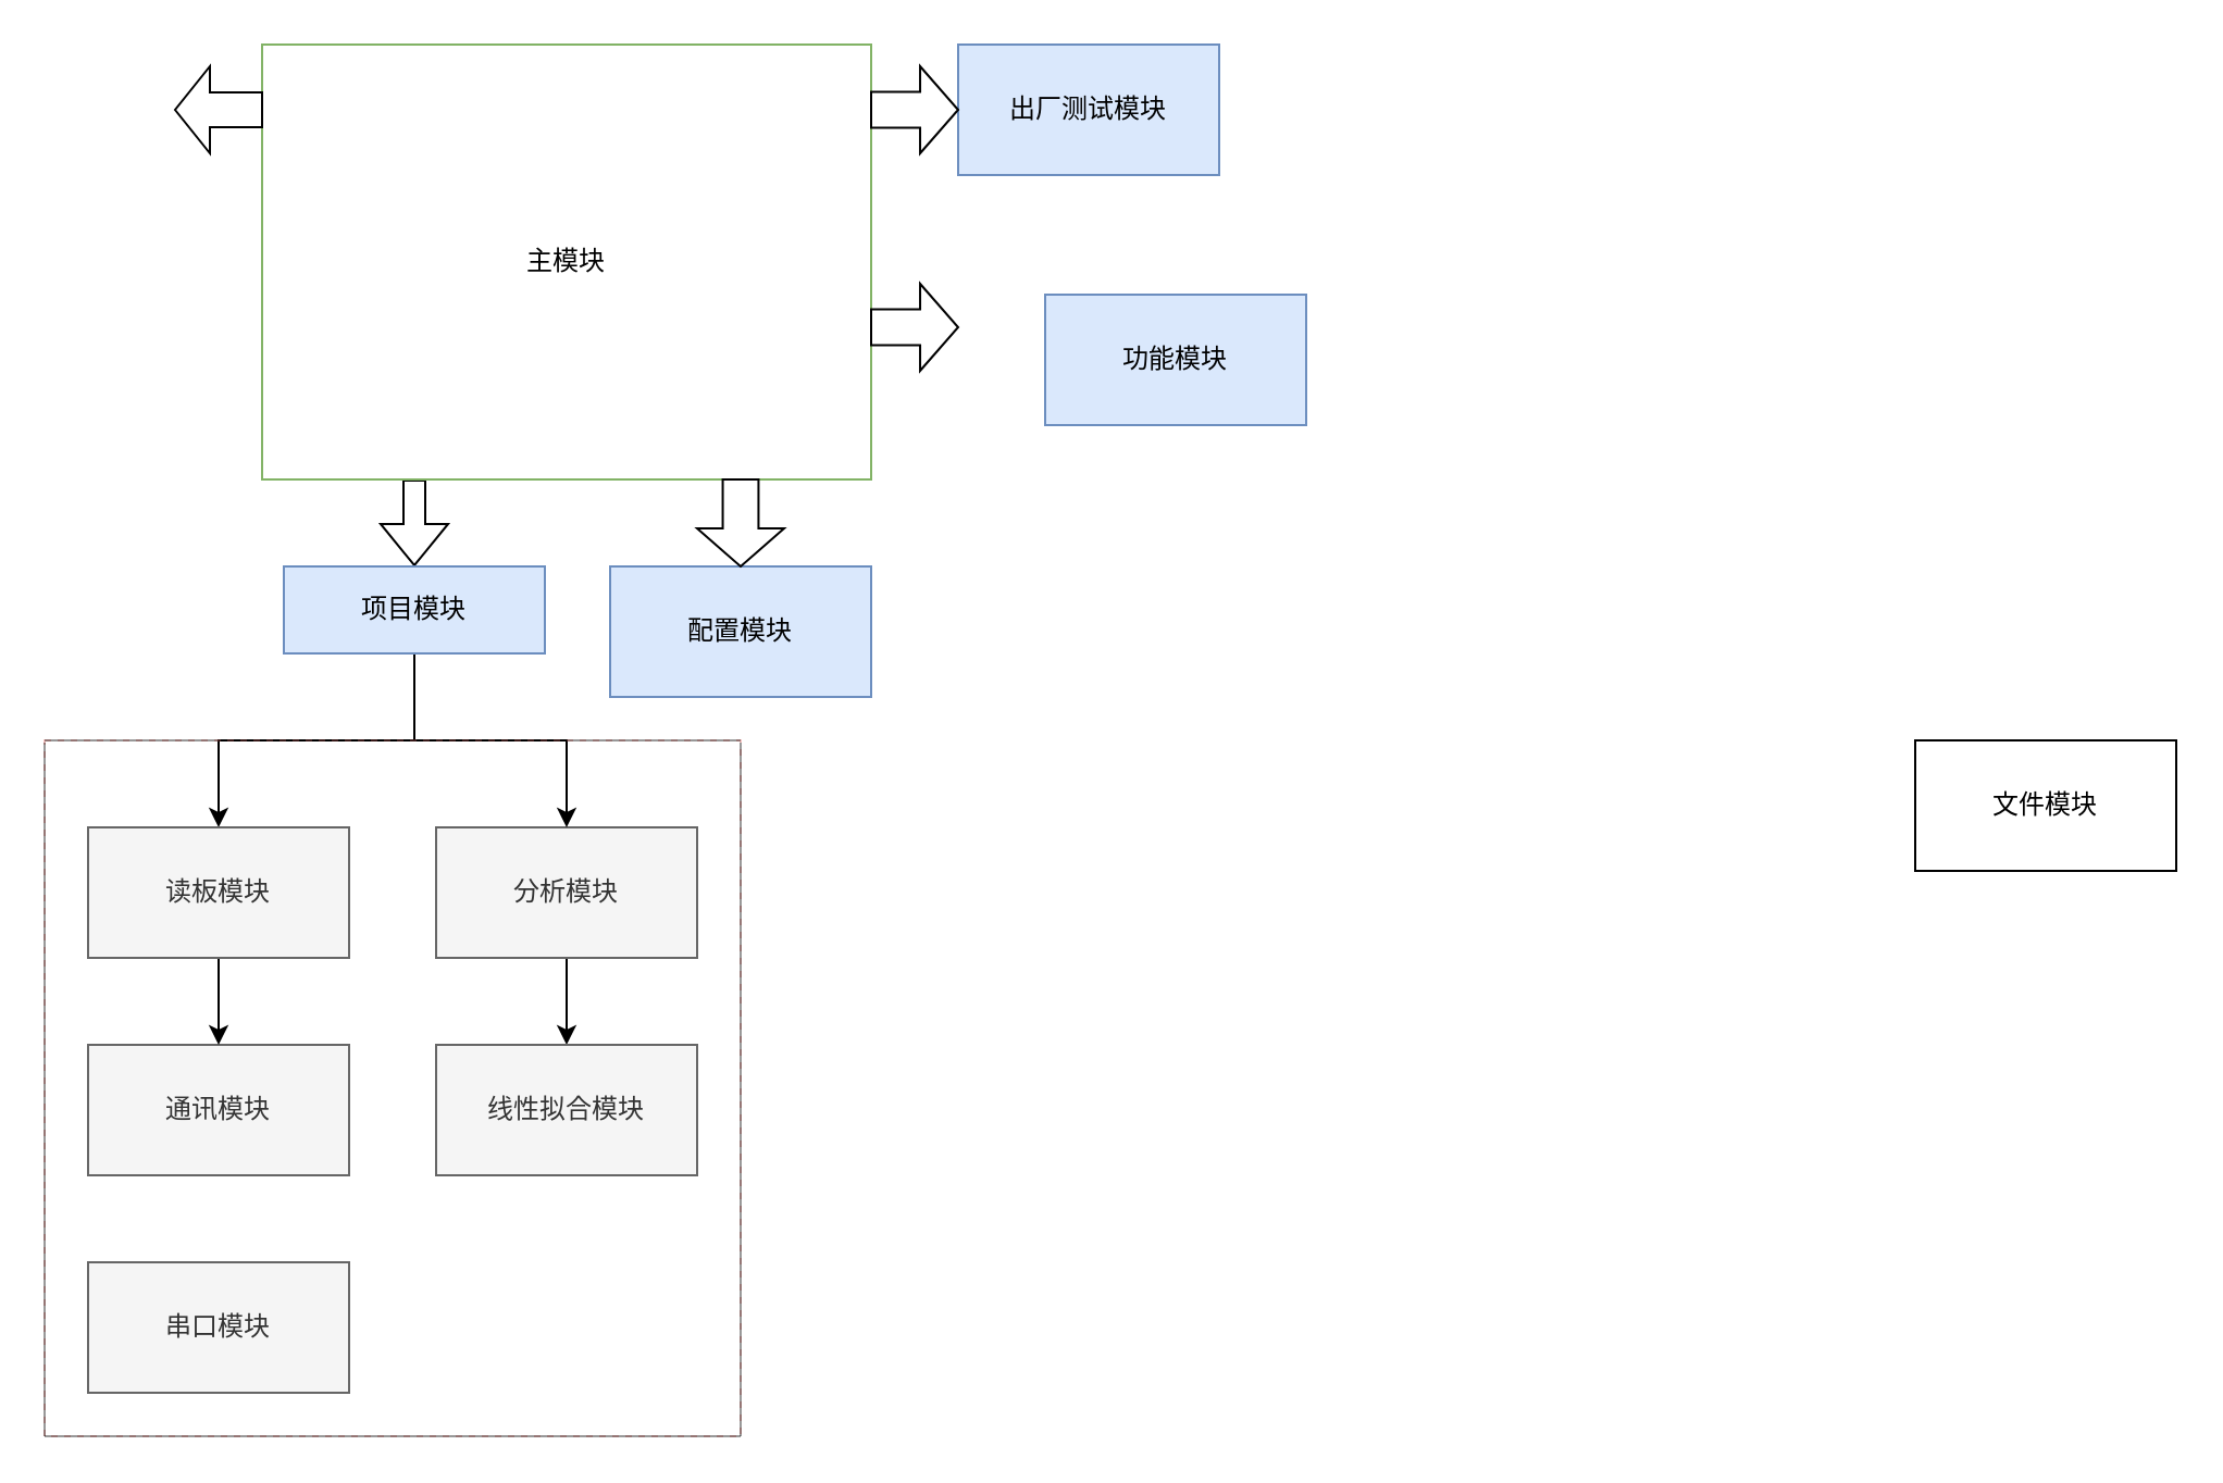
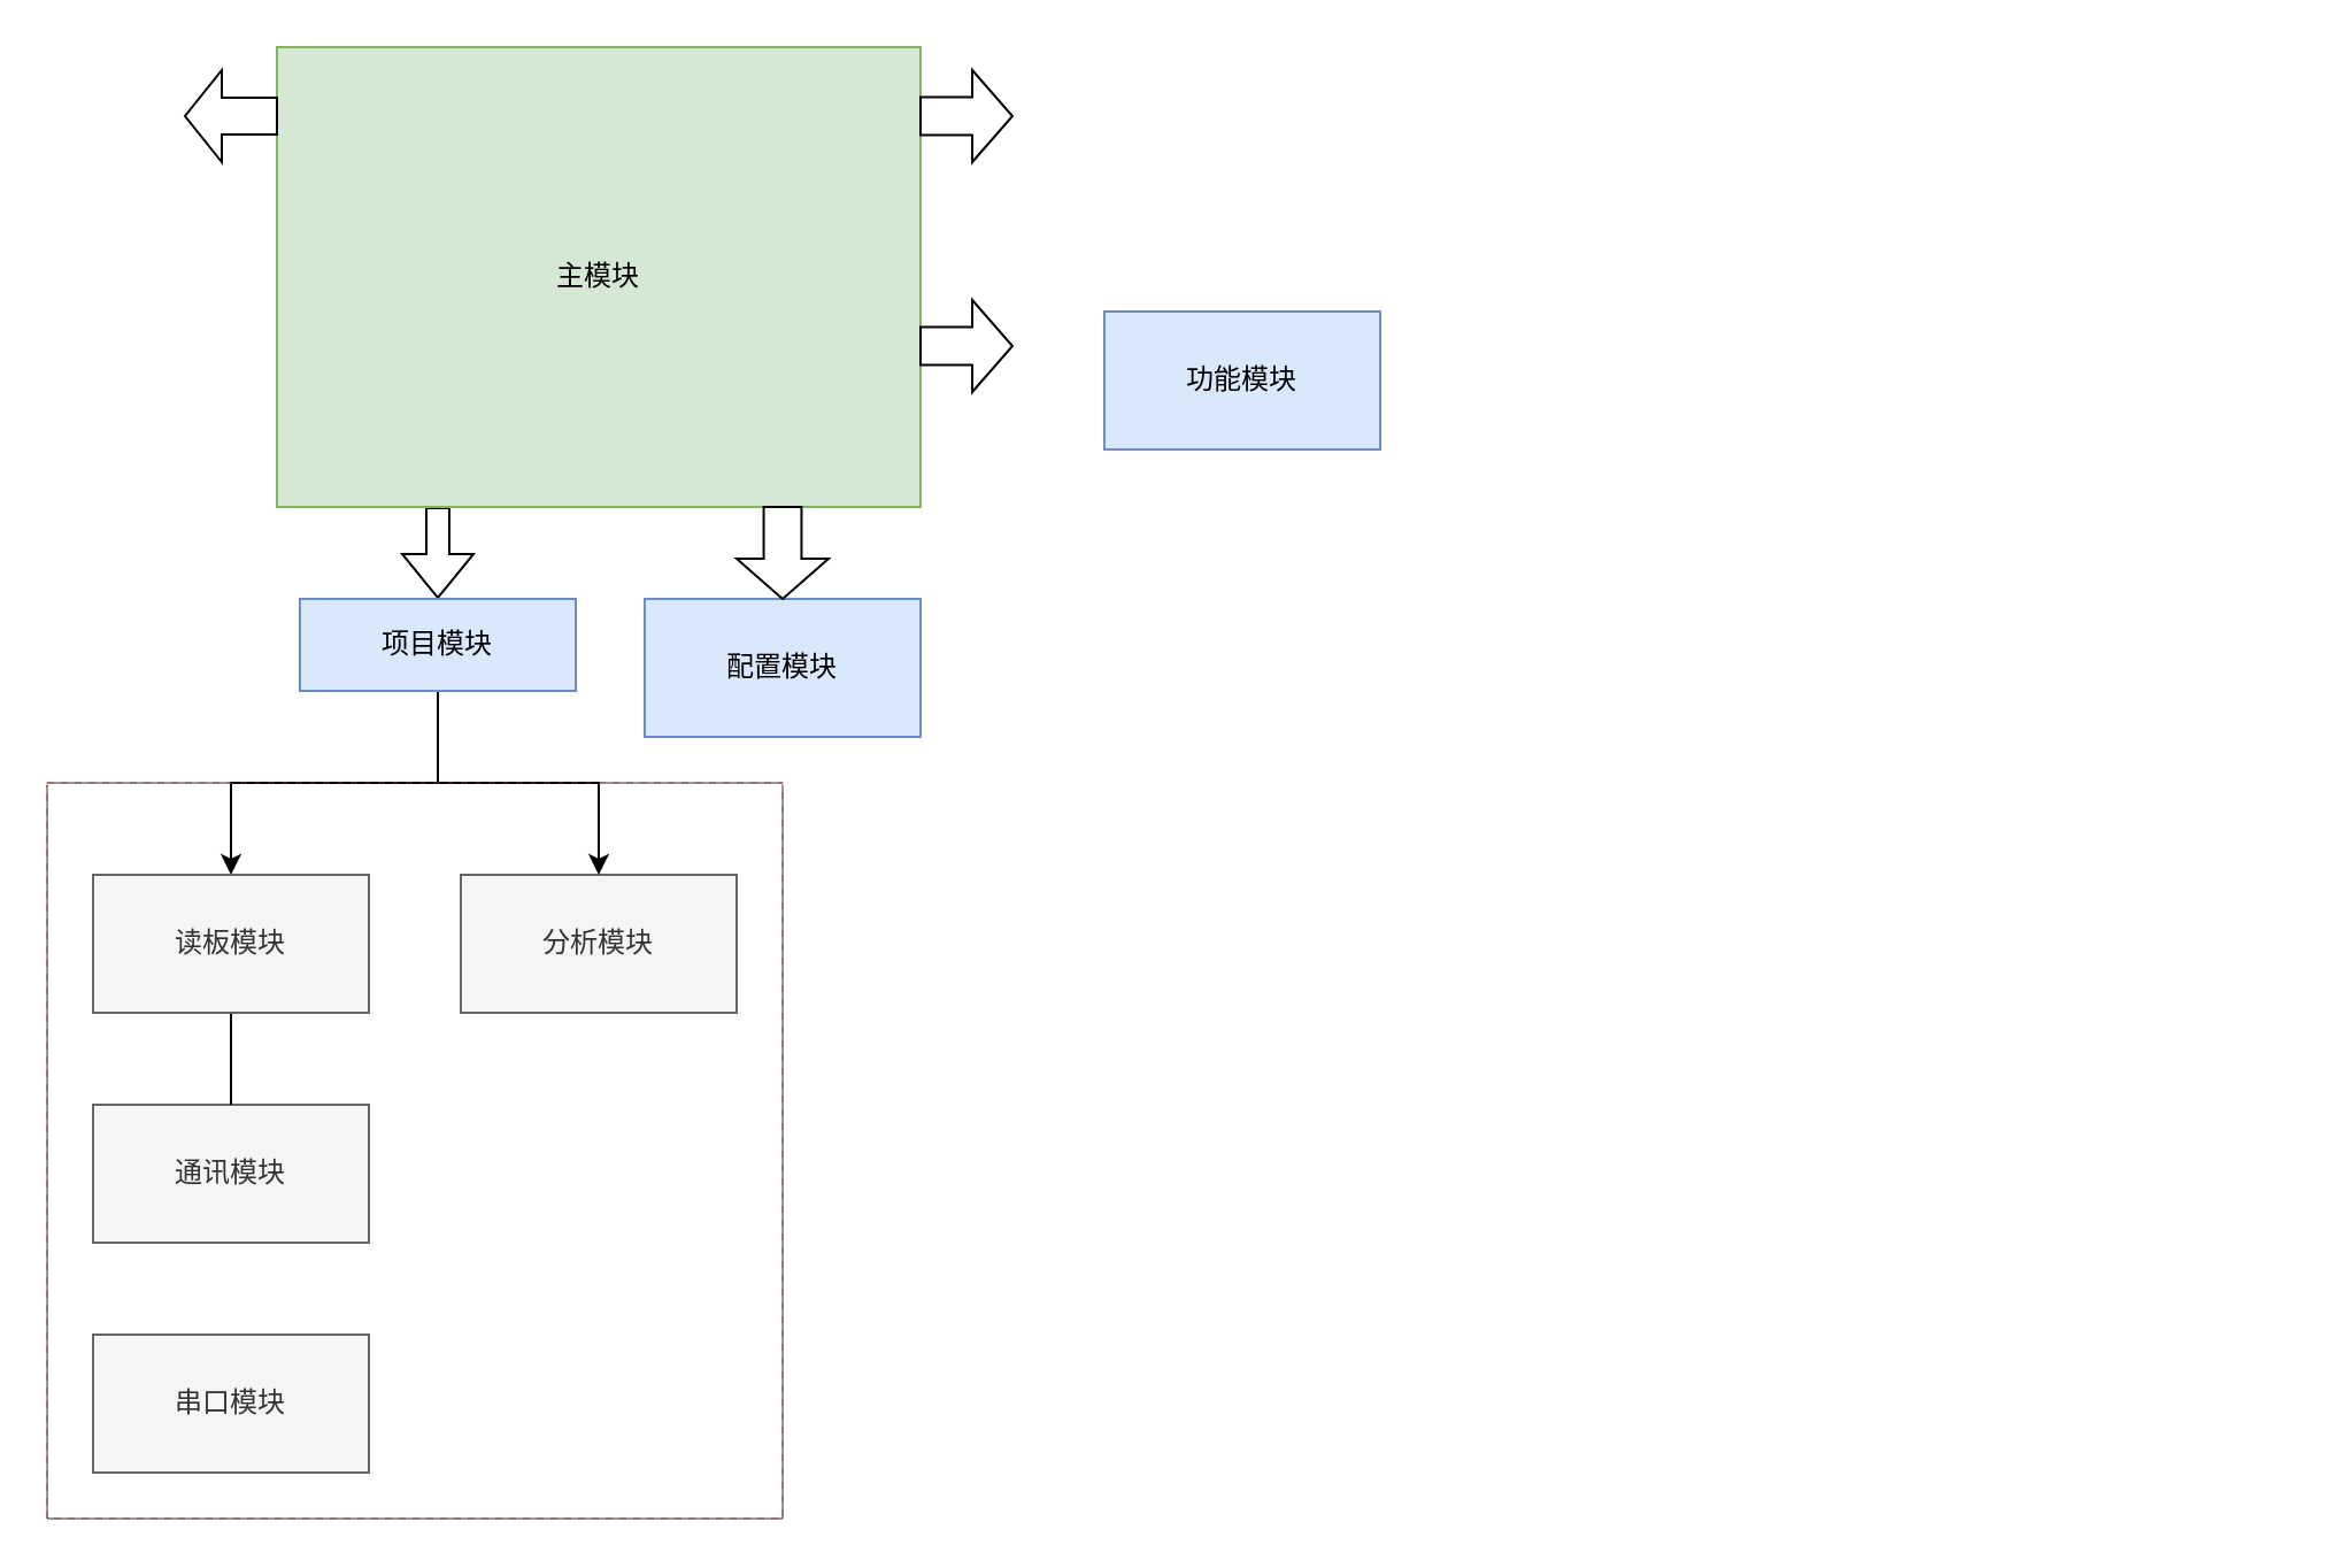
  <mxCell id="0" />
  <mxCell id="1" parent="0" />
  <mxCell id="2" style="edgeStyle=orthogonalEdgeStyle;rounded=0;orthogonalLoop=1;jettySize=auto;html=1;exitX=0.25;exitY=1;exitDx=0;exitDy=0;fontFamily=Helvetica;entryX=0.5;entryY=0;entryDx=0;entryDy=0;entryPerimeter=0;shape=flexArrow;" parent="1" source="3" target="14" edge="1"><mxGeometry relative="1" as="geometry"><mxPoint x="190" y="240" as="targetPoint" /></mxGeometry></mxCell>
- <mxCell id="3" value="主模块" style="rounded=0;whiteSpace=wrap;html=1;sketch=0;fillColor=#ffffff;strokeColor=#82b366;fontFamily=Helvetica;" parent="1" vertex="1"><mxGeometry x="120" y="20" width="280" height="200" as="geometry" /></mxCell>
- <mxCell id="4" style="edgeStyle=orthogonalEdgeStyle;rounded=0;orthogonalLoop=1;jettySize=auto;html=1;entryX=0.5;entryY=0;entryDx=0;entryDy=0;fontFamily=Helvetica;" parent="1" source="5" target="9" edge="1"><mxGeometry relative="1" as="geometry" /></mxCell>
+ <mxCell id="3" value="主模块" style="rounded=0;whiteSpace=wrap;html=1;sketch=0;fillColor=#d5e8d4;strokeColor=#82b366;fontFamily=Helvetica;" parent="1" vertex="1"><mxGeometry x="120" y="20" width="280" height="200" as="geometry" /></mxCell>
  <mxCell id="5" value="分析模块" style="rounded=0;whiteSpace=wrap;html=1;sketch=0;fillColor=#f5f5f5;strokeColor=#666666;fontColor=#333333;glass=0;" parent="1" vertex="1"><mxGeometry x="200" y="380" width="120" height="60" as="geometry" /></mxCell>
  <mxCell id="6" value="功能模块" style="rounded=0;whiteSpace=wrap;html=1;sketch=0;fillColor=#dae8fc;strokeColor=#6c8ebf;" parent="1" vertex="1"><mxGeometry x="480" y="135" width="120" height="60" as="geometry" /></mxCell>
  <mxCell id="7" value="通讯模块" style="whiteSpace=wrap;html=1;sketch=0;fillColor=#f5f5f5;strokeColor=#666666;fontColor=#333333;" parent="1" vertex="1"><mxGeometry x="40" y="480" width="120" height="60" as="geometry" /></mxCell>
  <mxCell id="8" value="配置模块" style="whiteSpace=wrap;html=1;sketch=0;fillColor=#dae8fc;strokeColor=#6c8ebf;" parent="1" vertex="1"><mxGeometry x="280" y="260" width="120" height="60" as="geometry" /></mxCell>
- <mxCell id="9" value="线性拟合模块" style="whiteSpace=wrap;html=1;sketch=0;fillColor=#f5f5f5;strokeColor=#666666;fontColor=#333333;" parent="1" vertex="1"><mxGeometry x="200" y="480" width="120" height="60" as="geometry" /></mxCell>
- <mxCell id="10" value="出厂测试模块" style="whiteSpace=wrap;html=1;sketch=0;fillColor=#dae8fc;strokeColor=#6c8ebf;" parent="1" vertex="1"><mxGeometry x="440" y="20" width="120" height="60" as="geometry" /></mxCell>
- <mxCell id="11" value="文件模块" style="whiteSpace=wrap;html=1;sketch=0;" parent="1" vertex="1"><mxGeometry x="880" y="340" width="120" height="60" as="geometry" /></mxCell>
  <mxCell id="12" style="edgeStyle=orthogonalEdgeStyle;rounded=0;orthogonalLoop=1;jettySize=auto;html=1;entryX=0.5;entryY=0;entryDx=0;entryDy=0;fontFamily=Helvetica;" parent="1" source="14" target="16" edge="1"><mxGeometry relative="1" as="geometry" /></mxCell>
  <mxCell id="13" style="edgeStyle=orthogonalEdgeStyle;rounded=0;orthogonalLoop=1;jettySize=auto;html=1;fontFamily=Helvetica;" parent="1" source="14" target="5" edge="1"><mxGeometry relative="1" as="geometry" /></mxCell>
  <mxCell id="14" value="项目模块" style="whiteSpace=wrap;html=1;sketch=0;fillColor=#dae8fc;strokeColor=#6c8ebf;" parent="1" vertex="1"><mxGeometry x="130" y="260" width="120" height="40" as="geometry" /></mxCell>
- <mxCell id="15" style="edgeStyle=orthogonalEdgeStyle;rounded=0;orthogonalLoop=1;jettySize=auto;html=1;entryX=0.5;entryY=0;entryDx=0;entryDy=0;fontFamily=Helvetica;" parent="1" source="16" target="7" edge="1"><mxGeometry relative="1" as="geometry" /></mxCell>
+ <mxCell id="15" style="edgeStyle=orthogonalEdgeStyle;rounded=0;orthogonalLoop=1;jettySize=auto;html=1;entryX=0.5;entryY=0;entryDx=0;entryDy=0;fontFamily=Helvetica;endArrow=none;" parent="1" source="16" target="7" edge="1"><mxGeometry relative="1" as="geometry" /></mxCell>
  <mxCell id="16" value="读板模块" style="whiteSpace=wrap;html=1;sketch=0;fillColor=#f5f5f5;strokeColor=#666666;fontColor=#333333;" parent="1" vertex="1"><mxGeometry x="40" y="380" width="120" height="60" as="geometry" /></mxCell>
  <mxCell id="17" value="串口模块" style="whiteSpace=wrap;html=1;sketch=0;fillColor=#f5f5f5;strokeColor=#666666;fontColor=#333333;" parent="1" vertex="1"><mxGeometry x="40" y="580" width="120" height="60" as="geometry" /></mxCell>
  <mxCell id="18" value="" style="shape=singleArrow;whiteSpace=wrap;html=1;arrowWidth=0.4;arrowSize=0.4;sketch=0;fontFamily=Helvetica;rotation=-180;" parent="1" vertex="1"><mxGeometry x="80" y="30" width="40" height="40" as="geometry" /></mxCell>
  <mxCell id="19" value="" style="shape=singleArrow;whiteSpace=wrap;html=1;arrowWidth=0.411;arrowSize=0.437;sketch=0;fontFamily=Helvetica;" parent="1" vertex="1"><mxGeometry x="400" y="30" width="40" height="40" as="geometry" /></mxCell>
  <mxCell id="20" value="" style="shape=singleArrow;whiteSpace=wrap;html=1;arrowWidth=0.411;arrowSize=0.437;sketch=0;fontFamily=Helvetica;" parent="1" vertex="1"><mxGeometry x="400" y="130" width="40" height="40" as="geometry" /></mxCell>
  <mxCell id="21" value="" style="shape=singleArrow;whiteSpace=wrap;html=1;arrowWidth=0.411;arrowSize=0.437;sketch=0;fontFamily=Helvetica;rotation=90;" parent="1" vertex="1"><mxGeometry x="320" y="220" width="40" height="40" as="geometry" /></mxCell>
  <mxCell id="22" value="" style="group;dashed=1;opacity=40;strokeColor=#EA6B66;" vertex="1" connectable="0" parent="1"><mxGeometry x="20" y="340" width="320" height="320" as="geometry" /></mxCell>
  <mxCell id="23" value="" style="endArrow=none;html=1;opacity=40;" edge="1" parent="22"><mxGeometry width="50" height="50" relative="1" as="geometry"><mxPoint as="sourcePoint" /><mxPoint x="320" as="targetPoint" /></mxGeometry></mxCell>
  <mxCell id="24" value="" style="endArrow=none;html=1;opacity=40;" edge="1" parent="22"><mxGeometry width="50" height="50" relative="1" as="geometry"><mxPoint y="320" as="sourcePoint" /><mxPoint y="0.997" as="targetPoint" /></mxGeometry></mxCell>
  <mxCell id="25" value="" style="endArrow=none;html=1;opacity=40;" edge="1" parent="22"><mxGeometry width="50" height="50" relative="1" as="geometry"><mxPoint x="320" y="320" as="sourcePoint" /><mxPoint x="320" y="0.997" as="targetPoint" /></mxGeometry></mxCell>
  <mxCell id="26" value="" style="endArrow=none;html=1;opacity=40;" edge="1" parent="22"><mxGeometry width="50" height="50" relative="1" as="geometry"><mxPoint y="320" as="sourcePoint" /><mxPoint x="320" y="320" as="targetPoint" /></mxGeometry></mxCell>
